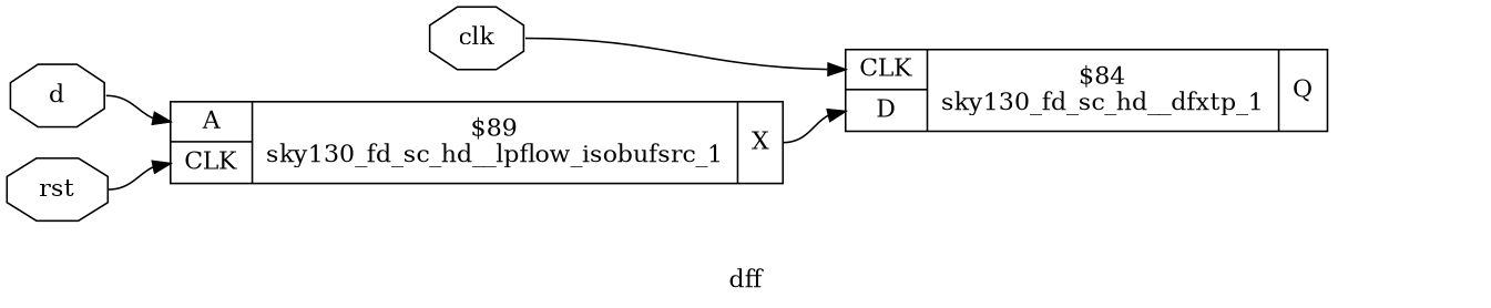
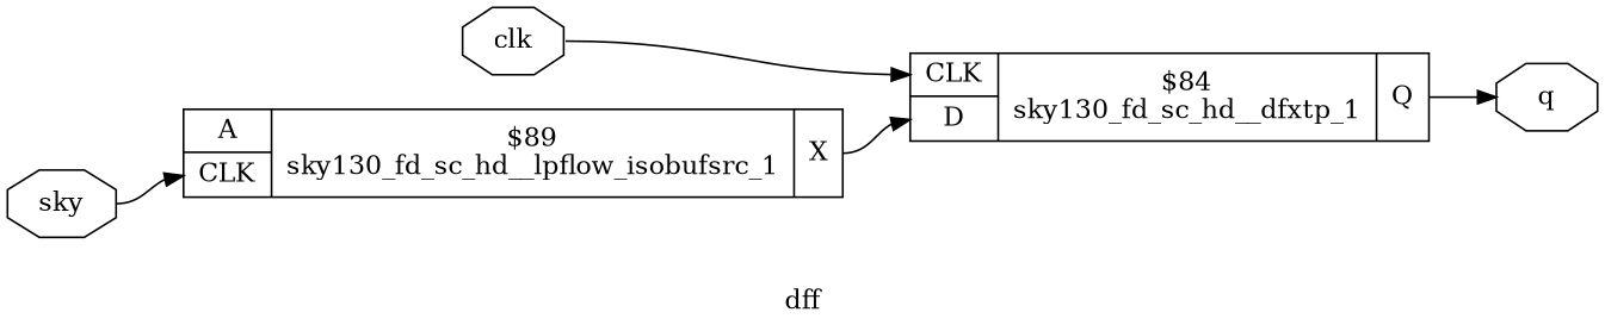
  digraph {
    label=dff
    rankdir=LR
    remincross=true
    node [color=black fontcolor=black shape=octagon]
    edge [color=black fontcolor=black tailport=e]
    n1 [label=clk]
    n2 [label="{{<p10> CLK|<p11> D}|$84\nsky130_fd_sc_hd__dfxtp_1|{<p12> Q}}" shape=record color="" fontcolor=""]
-   n4 [label=d]
+   n3 [label=q]
    n5 [label="{{<p6> A|<p7> CLK}|$89\nsky130_fd_sc_hd__lpflow_isobufsrc_1|{<p8> X}}" shape=record color="" fontcolor=""]
-   n6 [label=rst]
+   n6 [label=sky]
    n1 -> n2 [headport="p10:w"]
-   n4 -> n5 [headport="p6:w"]
+   n2 -> n3 [headport=w tailport="p12:e"]
    n5 -> n2 [headport="p11:w" tailport="p8:e"]
    n6 -> n5 [headport="p7:w"]
  }
